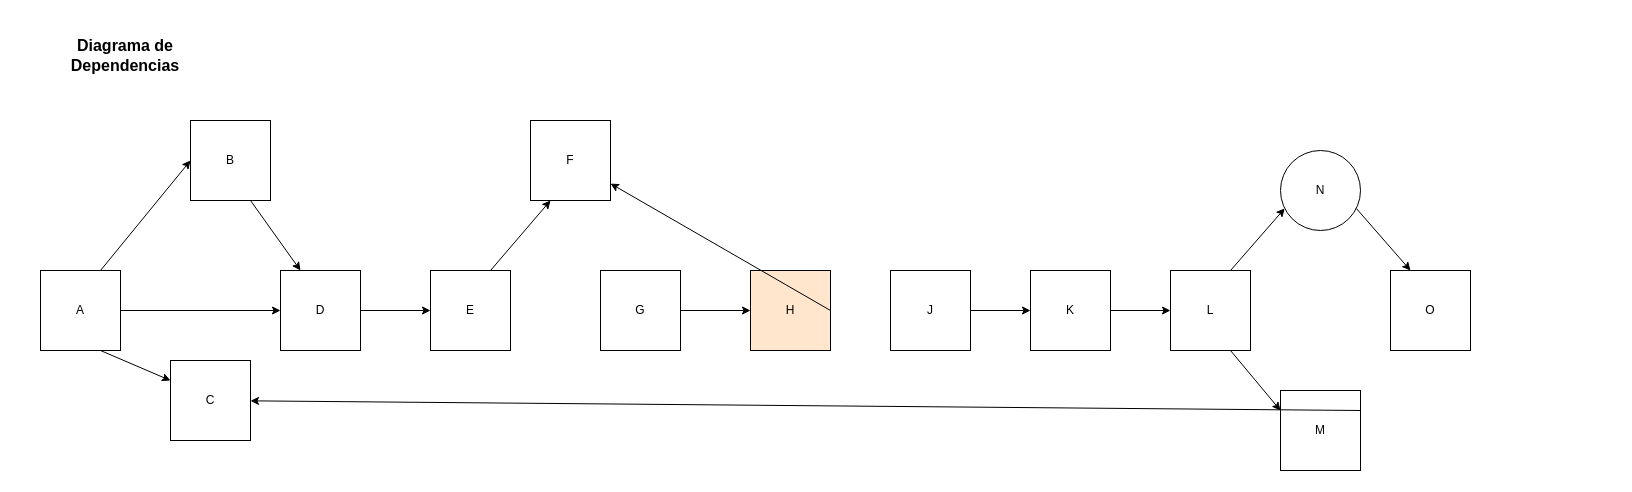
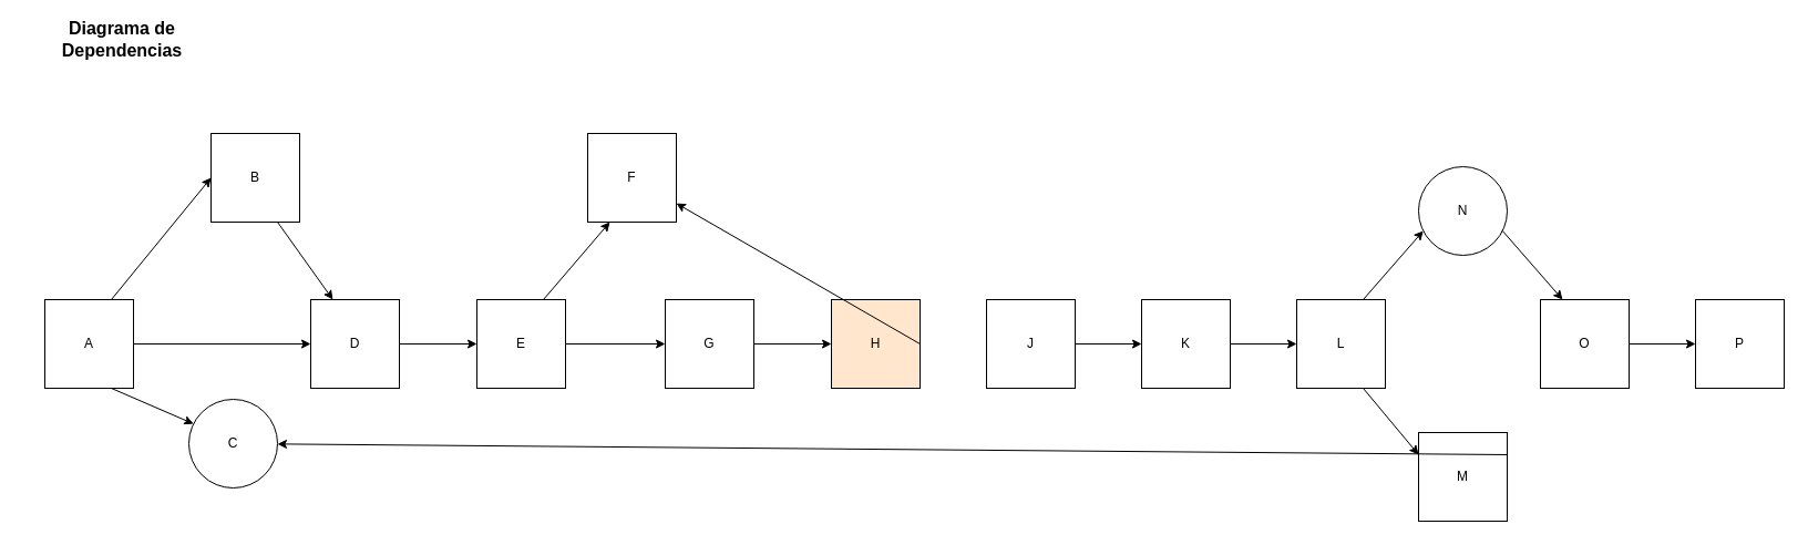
  <mxCell id="0" />
  <mxCell id="1" parent="0" />
  <mxCell id="2" value="A" style="whiteSpace=wrap;html=1;aspect=fixed;" parent="1" vertex="1"><mxGeometry x="40" y="270" width="80" height="80" as="geometry" /></mxCell>
  <mxCell id="3" value="B" style="whiteSpace=wrap;html=1;aspect=fixed;" parent="1" vertex="1"><mxGeometry x="190" y="120" width="80" height="80" as="geometry" /></mxCell>
  <mxCell id="4" value="E" style="whiteSpace=wrap;html=1;aspect=fixed;" parent="1" vertex="1"><mxGeometry x="430" y="270" width="80" height="80" as="geometry" /></mxCell>
  <mxCell id="5" value="L" style="whiteSpace=wrap;html=1;aspect=fixed;" parent="1" vertex="1"><mxGeometry x="1170" y="270" width="80" height="80" as="geometry" /></mxCell>
  <mxCell id="6" value="O" style="whiteSpace=wrap;html=1;aspect=fixed;" parent="1" vertex="1"><mxGeometry x="1390" y="270" width="80" height="80" as="geometry" /></mxCell>
  <mxCell id="7" value="D" style="whiteSpace=wrap;html=1;aspect=fixed;" parent="1" vertex="1"><mxGeometry x="280" y="270" width="80" height="80" as="geometry" /></mxCell>
  <mxCell id="8" value="J" style="whiteSpace=wrap;html=1;aspect=fixed;" parent="1" vertex="1"><mxGeometry x="890" y="270" width="80" height="80" as="geometry" /></mxCell>
  <mxCell id="9" value="N" style="ellipse;whiteSpace=wrap;html=1;aspect=fixed;" parent="1" vertex="1"><mxGeometry x="1280" y="150" width="80" height="80" as="geometry" /></mxCell>
  <mxCell id="10" value="K" style="whiteSpace=wrap;html=1;aspect=fixed;" parent="1" vertex="1"><mxGeometry x="1030" y="270" width="80" height="80" as="geometry" /></mxCell>
  <mxCell id="11" value="H" style="whiteSpace=wrap;html=1;aspect=fixed;fillColor=#ffe6cc;" parent="1" vertex="1"><mxGeometry x="750" y="270" width="80" height="80" as="geometry" /></mxCell>
  <mxCell id="12" value="G" style="whiteSpace=wrap;html=1;aspect=fixed;" parent="1" vertex="1"><mxGeometry x="600" y="270" width="80" height="80" as="geometry" /></mxCell>
+ <mxCell id="13" value="P" style="whiteSpace=wrap;html=1;aspect=fixed;" parent="1" vertex="1"><mxGeometry x="1530" y="270" width="80" height="80" as="geometry" /></mxCell>
  <mxCell id="14" value="F" style="whiteSpace=wrap;html=1;aspect=fixed;" parent="1" vertex="1"><mxGeometry x="530" y="120" width="80" height="80" as="geometry" /></mxCell>
- <mxCell id="15" value="C" style="whiteSpace=wrap;html=1;aspect=fixed;" parent="1" vertex="1"><mxGeometry x="170" y="360" width="80" height="80" as="geometry" /></mxCell>
+ <mxCell id="15" value="C" style="ellipse;whiteSpace=wrap;html=1;aspect=fixed;" parent="1" vertex="1"><mxGeometry x="170" y="360" width="80" height="80" as="geometry" /></mxCell>
  <mxCell id="16" value="" style="endArrow=classic;html=1;rounded=0;exitX=1;exitY=0.5;exitDx=0;exitDy=0;entryX=0;entryY=0.5;entryDx=0;entryDy=0;" parent="1" source="2" target="7" edge="1"><mxGeometry width="50" height="50" relative="1" as="geometry"><mxPoint x="360" y="370" as="sourcePoint" /><mxPoint x="410" y="320" as="targetPoint" /></mxGeometry></mxCell>
  <mxCell id="17" value="" style="endArrow=classic;html=1;rounded=0;exitX=0.75;exitY=0;exitDx=0;exitDy=0;entryX=0;entryY=0.5;entryDx=0;entryDy=0;" parent="1" source="2" target="3" edge="1"><mxGeometry width="50" height="50" relative="1" as="geometry"><mxPoint x="130" y="320" as="sourcePoint" /><mxPoint x="290" y="320" as="targetPoint" /></mxGeometry></mxCell>
  <mxCell id="18" value="" style="endArrow=classic;html=1;rounded=0;exitX=0.75;exitY=1;exitDx=0;exitDy=0;entryX=0.25;entryY=0;entryDx=0;entryDy=0;" parent="1" source="3" target="7" edge="1"><mxGeometry width="50" height="50" relative="1" as="geometry"><mxPoint x="110" y="280" as="sourcePoint" /><mxPoint x="200" y="170" as="targetPoint" /></mxGeometry></mxCell>
  <mxCell id="19" value="" style="endArrow=classic;html=1;rounded=0;exitX=0.75;exitY=1;exitDx=0;exitDy=0;entryX=0;entryY=0.25;entryDx=0;entryDy=0;" parent="1" source="2" target="15" edge="1"><mxGeometry width="50" height="50" relative="1" as="geometry"><mxPoint x="260" y="210" as="sourcePoint" /><mxPoint x="310" y="280" as="targetPoint" /></mxGeometry></mxCell>
  <mxCell id="20" value="" style="endArrow=classic;html=1;rounded=0;exitX=1;exitY=0.5;exitDx=0;exitDy=0;entryX=0;entryY=0.5;entryDx=0;entryDy=0;" parent="1" source="7" target="4" edge="1"><mxGeometry width="50" height="50" relative="1" as="geometry"><mxPoint x="110" y="360" as="sourcePoint" /><mxPoint x="180" y="390" as="targetPoint" /></mxGeometry></mxCell>
  <mxCell id="21" value="" style="endArrow=classic;html=1;rounded=0;exitX=0.75;exitY=0;exitDx=0;exitDy=0;entryX=0.25;entryY=1;entryDx=0;entryDy=0;" parent="1" source="4" target="14" edge="1"><mxGeometry width="50" height="50" relative="1" as="geometry"><mxPoint x="370" y="320" as="sourcePoint" /><mxPoint x="440" y="320" as="targetPoint" /></mxGeometry></mxCell>
+ <mxCell id="22" value="" style="endArrow=classic;html=1;rounded=0;exitX=1;exitY=0.5;exitDx=0;exitDy=0;entryX=0;entryY=0.5;entryDx=0;entryDy=0;" parent="1" source="4" target="12" edge="1"><mxGeometry width="50" height="50" relative="1" as="geometry"><mxPoint x="500" y="280" as="sourcePoint" /><mxPoint x="560" y="210" as="targetPoint" /></mxGeometry></mxCell>
  <mxCell id="23" value="" style="endArrow=classic;html=1;rounded=0;exitX=1;exitY=0.5;exitDx=0;exitDy=0;entryX=0;entryY=0.5;entryDx=0;entryDy=0;" parent="1" source="12" target="11" edge="1"><mxGeometry width="50" height="50" relative="1" as="geometry"><mxPoint x="520" y="320" as="sourcePoint" /><mxPoint x="610" y="320" as="targetPoint" /></mxGeometry></mxCell>
  <mxCell id="24" value="" style="endArrow=classic;html=1;rounded=0;exitX=1;exitY=0.5;exitDx=0;exitDy=0;" parent="1" source="11" target="14" edge="1"><mxGeometry width="50" height="50" relative="1" as="geometry"><mxPoint x="690" y="320" as="sourcePoint" /><mxPoint x="760" y="320" as="targetPoint" /></mxGeometry></mxCell>
  <mxCell id="25" value="" style="endArrow=classic;html=1;rounded=0;exitX=1;exitY=0.5;exitDx=0;exitDy=0;entryX=0;entryY=0.5;entryDx=0;entryDy=0;" parent="1" source="8" target="10" edge="1"><mxGeometry width="50" height="50" relative="1" as="geometry"><mxPoint x="840" y="320" as="sourcePoint" /><mxPoint x="900" y="320" as="targetPoint" /></mxGeometry></mxCell>
  <mxCell id="26" value="" style="endArrow=classic;html=1;rounded=0;exitX=1;exitY=0.5;exitDx=0;exitDy=0;entryX=0;entryY=0.5;entryDx=0;entryDy=0;" parent="1" source="10" target="5" edge="1"><mxGeometry width="50" height="50" relative="1" as="geometry"><mxPoint x="980" y="320" as="sourcePoint" /><mxPoint x="1040" y="320" as="targetPoint" /></mxGeometry></mxCell>
  <mxCell id="27" value="M" style="whiteSpace=wrap;html=1;aspect=fixed;" parent="1" vertex="1"><mxGeometry x="1280" y="390" width="80" height="80" as="geometry" /></mxCell>
  <mxCell id="28" value="" style="endArrow=classic;html=1;rounded=0;exitX=0.75;exitY=0;exitDx=0;exitDy=0;entryX=0;entryY=0.75;entryDx=0;entryDy=0;" parent="1" source="5" target="9" edge="1"><mxGeometry width="50" height="50" relative="1" as="geometry"><mxPoint x="1120" y="320" as="sourcePoint" /><mxPoint x="1180" y="320" as="targetPoint" /></mxGeometry></mxCell>
  <mxCell id="29" value="" style="endArrow=classic;html=1;rounded=0;exitX=0.75;exitY=1;exitDx=0;exitDy=0;entryX=0;entryY=0.25;entryDx=0;entryDy=0;" parent="1" source="5" target="27" edge="1"><mxGeometry width="50" height="50" relative="1" as="geometry"><mxPoint x="1130" y="330" as="sourcePoint" /><mxPoint x="1190" y="330" as="targetPoint" /></mxGeometry></mxCell>
  <mxCell id="30" value="" style="endArrow=classic;html=1;rounded=0;exitX=1;exitY=0.75;exitDx=0;exitDy=0;entryX=0.25;entryY=0;entryDx=0;entryDy=0;" parent="1" source="9" target="6" edge="1"><mxGeometry width="50" height="50" relative="1" as="geometry"><mxPoint x="1240" y="280" as="sourcePoint" /><mxPoint x="1310" y="310" as="targetPoint" /></mxGeometry></mxCell>
  <mxCell id="31" value="" style="endArrow=classic;html=1;rounded=0;exitX=1;exitY=0.25;exitDx=0;exitDy=0;" parent="1" source="27" target="15" edge="1"><mxGeometry width="50" height="50" relative="1" as="geometry"><mxPoint x="1370" y="220" as="sourcePoint" /><mxPoint x="1420" y="280" as="targetPoint" /></mxGeometry></mxCell>
- <mxCell id="33" value="Diagrama de Dependencias" style="text;html=1;align=center;verticalAlign=middle;whiteSpace=wrap;rounded=0;fontStyle=1;fontSize=16;" vertex="1" parent="1"><mxGeometry x="35" y="40" width="180" height="30" as="geometry" /></mxCell>
+ <mxCell id="32" value="" style="endArrow=classic;html=1;rounded=0;exitX=1;exitY=0.5;exitDx=0;exitDy=0;entryX=0;entryY=0.5;entryDx=0;entryDy=0;" parent="1" source="6" target="13" edge="1"><mxGeometry width="50" height="50" relative="1" as="geometry"><mxPoint x="1370" y="420" as="sourcePoint" /><mxPoint x="1420" y="360" as="targetPoint" /></mxGeometry></mxCell>
+ <mxCell id="33" value="Diagrama de Dependencias" style="text;html=1;align=center;verticalAlign=middle;whiteSpace=wrap;rounded=0;fontStyle=1;fontSize=16;" vertex="1" parent="1"><mxGeometry x="20" y="20" width="180" height="30" as="geometry" /></mxCell>
